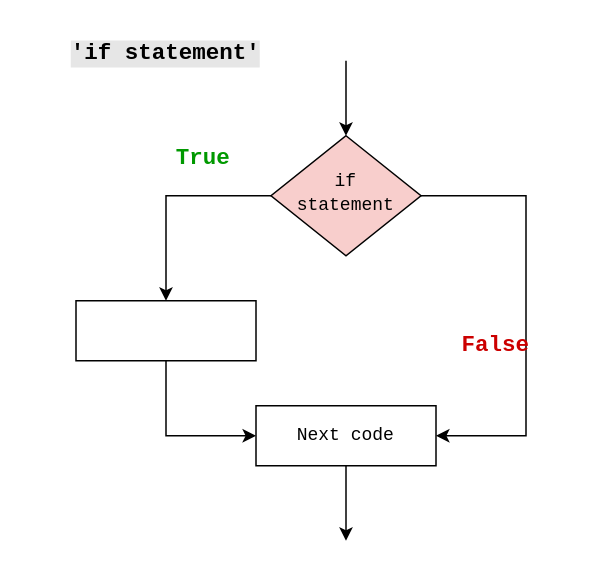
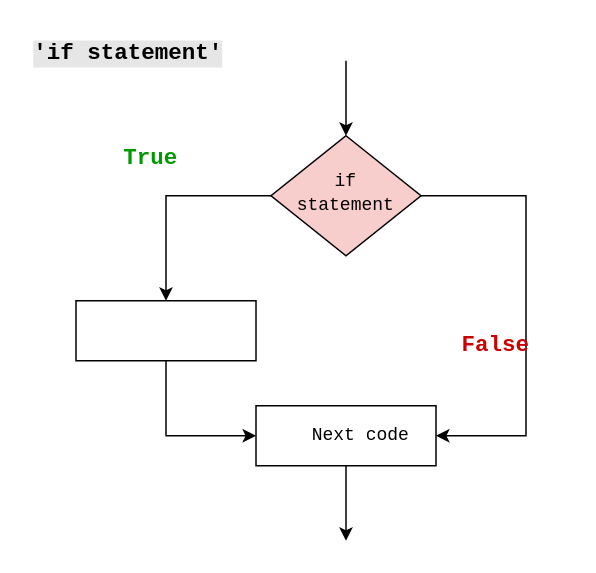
  <mxCell id="0" />
  <mxCell id="1" parent="0" />
  <mxCell id="2" value="" style="rounded=0;whiteSpace=wrap;html=1;" vertex="1" parent="1"><mxGeometry x="170" y="270" width="120" height="40" as="geometry" /></mxCell>
  <mxCell id="3" value="&lt;span style=&quot;font-family: &amp;quot;Courier New&amp;quot;;&quot;&gt;if&lt;/span&gt;&lt;br style=&quot;border-color: var(--border-color); font-family: &amp;quot;Courier New&amp;quot;;&quot;&gt;&lt;span style=&quot;font-family: &amp;quot;Courier New&amp;quot;;&quot;&gt;statement&lt;/span&gt;" style="rhombus;whiteSpace=wrap;html=1;shadow=0;fontFamily=Helvetica;fontSize=12;align=center;strokeWidth=1;spacing=6;spacingTop=-4;fillColor=#f8cecc;" parent="1" vertex="1"><mxGeometry x="180" y="90" width="100" height="80" as="geometry" /></mxCell>
  <mxCell id="4" value="" style="rounded=0;whiteSpace=wrap;html=1;" vertex="1" parent="1"><mxGeometry x="50" y="200" width="120" height="40" as="geometry" /></mxCell>
  <mxCell id="5" value="" style="endArrow=classic;html=1;rounded=0;exitX=0;exitY=0.5;exitDx=0;exitDy=0;edgeStyle=orthogonalEdgeStyle;" edge="1" parent="1" source="3" target="4"><mxGeometry width="50" height="50" relative="1" as="geometry"><mxPoint x="60" y="60" as="sourcePoint" /><mxPoint x="70" y="140" as="targetPoint" /></mxGeometry></mxCell>
- <mxCell id="6" value="Next code" style="text;html=1;strokeColor=none;fillColor=none;align=center;verticalAlign=middle;whiteSpace=wrap;rounded=0;fontFamily=Courier New;" vertex="1" parent="1"><mxGeometry x="185" y="275" width="90" height="30" as="geometry" /></mxCell>
+ <mxCell id="6" value="Next code" style="text;html=1;strokeColor=none;fillColor=none;align=center;verticalAlign=middle;whiteSpace=wrap;rounded=0;fontFamily=Courier New;" vertex="1" parent="1"><mxGeometry x="195" y="275" width="90" height="30" as="geometry" /></mxCell>
  <mxCell id="7" value="" style="endArrow=classic;html=1;rounded=0;fontFamily=Courier New;exitX=0.5;exitY=1;exitDx=0;exitDy=0;edgeStyle=orthogonalEdgeStyle;entryX=0;entryY=0.5;entryDx=0;entryDy=0;" edge="1" parent="1" source="4" target="2"><mxGeometry x="1" width="50" height="50" relative="1" as="geometry"><mxPoint x="50" y="350" as="sourcePoint" /><mxPoint x="100" y="300" as="targetPoint" /><mxPoint as="offset" /></mxGeometry></mxCell>
  <mxCell id="8" value="" style="endArrow=classic;html=1;rounded=0;fontFamily=Courier New;exitX=1;exitY=0.5;exitDx=0;exitDy=0;edgeStyle=orthogonalEdgeStyle;entryX=1;entryY=0.5;entryDx=0;entryDy=0;" edge="1" parent="1" source="3" target="2"><mxGeometry x="1" width="50" height="50" relative="1" as="geometry"><mxPoint x="280" y="130" as="sourcePoint" /><mxPoint x="340" y="180" as="targetPoint" /><mxPoint as="offset" /><Array as="points"><mxPoint x="350" y="130" /><mxPoint x="350" y="290" /></Array></mxGeometry></mxCell>
- <mxCell id="9" value="&lt;b style=&quot;&quot;&gt;&lt;font style=&quot;font-size: 15px;&quot; color=&quot;#009900&quot;&gt;True&lt;/font&gt;&lt;/b&gt;" style="text;html=1;strokeColor=none;fillColor=none;align=center;verticalAlign=middle;whiteSpace=wrap;rounded=0;fontFamily=Courier New;" vertex="1" parent="1"><mxGeometry x="90" y="90" width="90" height="30" as="geometry" /></mxCell>
+ <mxCell id="9" value="&lt;b style=&quot;&quot;&gt;&lt;font style=&quot;font-size: 15px;&quot; color=&quot;#009900&quot;&gt;True&lt;/font&gt;&lt;/b&gt;" style="text;html=1;strokeColor=none;fillColor=none;align=center;verticalAlign=middle;whiteSpace=wrap;rounded=0;fontFamily=Courier New;" vertex="1" parent="1"><mxGeometry x="55" y="90" width="90" height="30" as="geometry" /></mxCell>
  <mxCell id="10" value="&lt;b style=&quot;&quot;&gt;&lt;font color=&quot;#cc0000&quot; style=&quot;font-size: 15px;&quot;&gt;False&lt;/font&gt;&lt;/b&gt;" style="text;html=1;strokeColor=none;fillColor=none;align=center;verticalAlign=middle;whiteSpace=wrap;rounded=0;fontFamily=Courier New;" vertex="1" parent="1"><mxGeometry x="285" y="215" width="90" height="30" as="geometry" /></mxCell>
  <mxCell id="11" value="" style="endArrow=classic;html=1;rounded=0;fontFamily=Courier New;fontSize=15;fontColor=#CC0000;" edge="1" parent="1" target="3"><mxGeometry width="50" height="50" relative="1" as="geometry"><mxPoint x="230" y="40" as="sourcePoint" /><mxPoint x="230" y="0" as="targetPoint" /></mxGeometry></mxCell>
  <mxCell id="12" value="" style="endArrow=classic;html=1;rounded=0;fontFamily=Courier New;fontSize=15;fontColor=#CC0000;exitX=0.5;exitY=1;exitDx=0;exitDy=0;" edge="1" parent="1" source="2"><mxGeometry x="1" y="175" width="50" height="50" relative="1" as="geometry"><mxPoint x="229.5" y="320" as="sourcePoint" /><mxPoint x="230" y="360" as="targetPoint" /><mxPoint x="-105" y="160" as="offset" /></mxGeometry></mxCell>
- <mxCell id="13" value="&lt;b&gt;'if statement'&lt;/b&gt;" style="text;html=1;strokeColor=none;fillColor=none;align=center;verticalAlign=middle;whiteSpace=wrap;rounded=0;fontFamily=Courier New;fontSize=15;fontColor=#000000;fontStyle=0;labelBackgroundColor=#E6E6E6;" vertex="1" parent="1"><mxGeometry x="45" y="20" width="130" height="30" as="geometry" /></mxCell>
+ <mxCell id="13" value="&lt;b&gt;'if statement'&lt;/b&gt;" style="text;html=1;strokeColor=none;fillColor=none;align=center;verticalAlign=middle;whiteSpace=wrap;rounded=0;fontFamily=Courier New;fontSize=15;fontColor=#000000;fontStyle=0;labelBackgroundColor=#E6E6E6;" vertex="1" parent="1"><mxGeometry x="20" y="20" width="130" height="30" as="geometry" /></mxCell>
